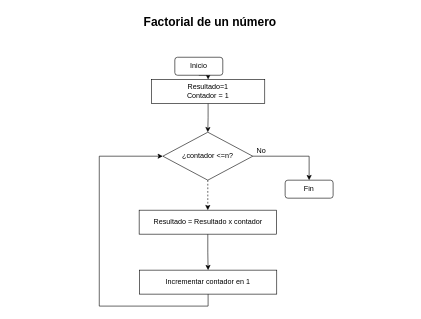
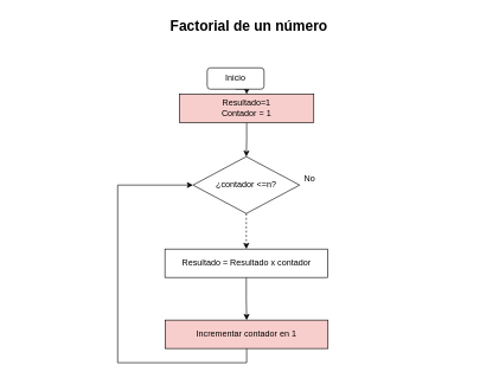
  <mxCell id="0" />
  <mxCell id="1" parent="0" />
  <mxCell id="2" style="edgeStyle=orthogonalEdgeStyle;rounded=0;orthogonalLoop=1;jettySize=auto;html=1;exitX=0.5;exitY=1;exitDx=0;exitDy=0;entryX=0.5;entryY=0;entryDx=0;entryDy=0;" edge="1" parent="1" source="3" target="6"><mxGeometry relative="1" as="geometry" /></mxCell>
  <mxCell id="3" value="Inicio" style="rounded=1;whiteSpace=wrap;html=1;" vertex="1" parent="1"><mxGeometry x="291" y="95" width="80" height="30" as="geometry" /></mxCell>
  <mxCell id="4" value="&lt;font style=&quot;font-size: 20px;&quot;&gt;&lt;b&gt;Factorial de un número&lt;/b&gt;&lt;/font&gt;" style="text;html=1;align=center;verticalAlign=middle;whiteSpace=wrap;rounded=0;" vertex="1" parent="1"><mxGeometry x="20" y="20" width="660" height="30" as="geometry" /></mxCell>
  <mxCell id="5" style="edgeStyle=orthogonalEdgeStyle;rounded=0;orthogonalLoop=1;jettySize=auto;html=1;exitX=0.5;exitY=1;exitDx=0;exitDy=0;entryX=0.5;entryY=0;entryDx=0;entryDy=0;" edge="1" parent="1" source="6" target="10"><mxGeometry relative="1" as="geometry"><mxPoint x="346" y="199" as="targetPoint" /></mxGeometry></mxCell>
- <mxCell id="6" value="Resultado=1&lt;div&gt;Contador = 1&lt;/div&gt;" style="rounded=0;whiteSpace=wrap;html=1;" vertex="1" parent="1"><mxGeometry x="252" y="132" width="189" height="40" as="geometry" /></mxCell>
- <mxCell id="7" value="Fin" style="rounded=1;whiteSpace=wrap;html=1;" vertex="1" parent="1"><mxGeometry x="475" y="300" width="80" height="30" as="geometry" /></mxCell>
- <mxCell id="8" style="edgeStyle=orthogonalEdgeStyle;rounded=0;orthogonalLoop=1;jettySize=auto;html=1;exitX=1;exitY=0.5;exitDx=0;exitDy=0;entryX=0.5;entryY=0;entryDx=0;entryDy=0;" edge="1" parent="1" source="10" target="7"><mxGeometry relative="1" as="geometry" /></mxCell>
+ <mxCell id="6" value="Resultado=1&lt;div&gt;Contador = 1&lt;/div&gt;" style="rounded=0;whiteSpace=wrap;html=1;fillColor=#f8cecc;" vertex="1" parent="1"><mxGeometry x="252" y="132" width="189" height="40" as="geometry" /></mxCell>
  <mxCell id="9" style="edgeStyle=orthogonalEdgeStyle;rounded=0;orthogonalLoop=1;jettySize=auto;html=1;exitX=0.5;exitY=1;exitDx=0;exitDy=0;dashed=1;" edge="1" parent="1" source="10" target="12"><mxGeometry relative="1" as="geometry" /></mxCell>
  <mxCell id="10" value="¿contador &amp;lt;=n?" style="rhombus;whiteSpace=wrap;html=1;" vertex="1" parent="1"><mxGeometry x="271" y="220" width="150" height="80" as="geometry" /></mxCell>
  <mxCell id="11" style="edgeStyle=orthogonalEdgeStyle;rounded=0;orthogonalLoop=1;jettySize=auto;html=1;exitX=0.5;exitY=1;exitDx=0;exitDy=0;entryX=0.5;entryY=0;entryDx=0;entryDy=0;" edge="1" parent="1" source="12" target="15"><mxGeometry relative="1" as="geometry" /></mxCell>
  <mxCell id="12" value="Resultado = Resultado x contador" style="rounded=0;whiteSpace=wrap;html=1;" vertex="1" parent="1"><mxGeometry x="231.5" y="350" width="229" height="40" as="geometry" /></mxCell>
  <mxCell id="13" value="No" style="text;html=1;align=center;verticalAlign=middle;resizable=0;points=[];autosize=1;strokeColor=none;fillColor=none;" vertex="1" parent="1"><mxGeometry x="415" y="236" width="40" height="30" as="geometry" /></mxCell>
  <mxCell id="14" style="edgeStyle=orthogonalEdgeStyle;rounded=0;orthogonalLoop=1;jettySize=auto;html=1;exitX=0.5;exitY=1;exitDx=0;exitDy=0;entryX=0;entryY=0.5;entryDx=0;entryDy=0;" edge="1" parent="1" source="15" target="10"><mxGeometry relative="1" as="geometry"><Array as="points"><mxPoint x="347" y="510" /><mxPoint x="165" y="510" /><mxPoint x="165" y="260" /></Array></mxGeometry></mxCell>
- <mxCell id="15" value="Incrementar contador en 1" style="rounded=0;whiteSpace=wrap;html=1;" vertex="1" parent="1"><mxGeometry x="232" y="450" width="229" height="40" as="geometry" /></mxCell>
+ <mxCell id="15" value="Incrementar contador en 1" style="rounded=0;whiteSpace=wrap;html=1;fillColor=#f8cecc;" vertex="1" parent="1"><mxGeometry x="232" y="450" width="229" height="40" as="geometry" /></mxCell>
